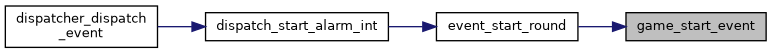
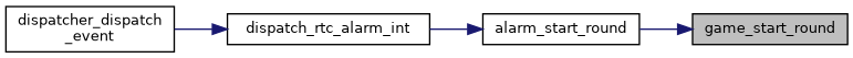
  digraph {
    rankdir=RL
    node [color=black fillcolor=white fontname=Helvetica fontsize=10 shape=record style=filled]
    edge [color=midnightblue dir=back fontname=Helvetica fontsize=10 labelfontname=Helvetica labelfontsize=10 style=solid]
-   n1 [fillcolor=grey75 fontcolor=black height=0.2 label=game_start_event width=0.4]
-   n2 [height=0.2 label=event_start_round width=0.4]
-   n3 [height=0.2 label=dispatch_start_alarm_int width=0.4]
+   n1 [fillcolor=grey75 fontcolor=black height=0.2 label=game_start_round width=0.4]
+   n2 [height=0.2 label=alarm_start_round width=0.4]
+   n3 [height=0.2 label=dispatch_rtc_alarm_int width=0.4]
    n4 [height=0.2 label="dispatcher_dispatch\l_event" width=0.4]
    n1 -> n2
    n2 -> n3
    n3 -> n4
  }
